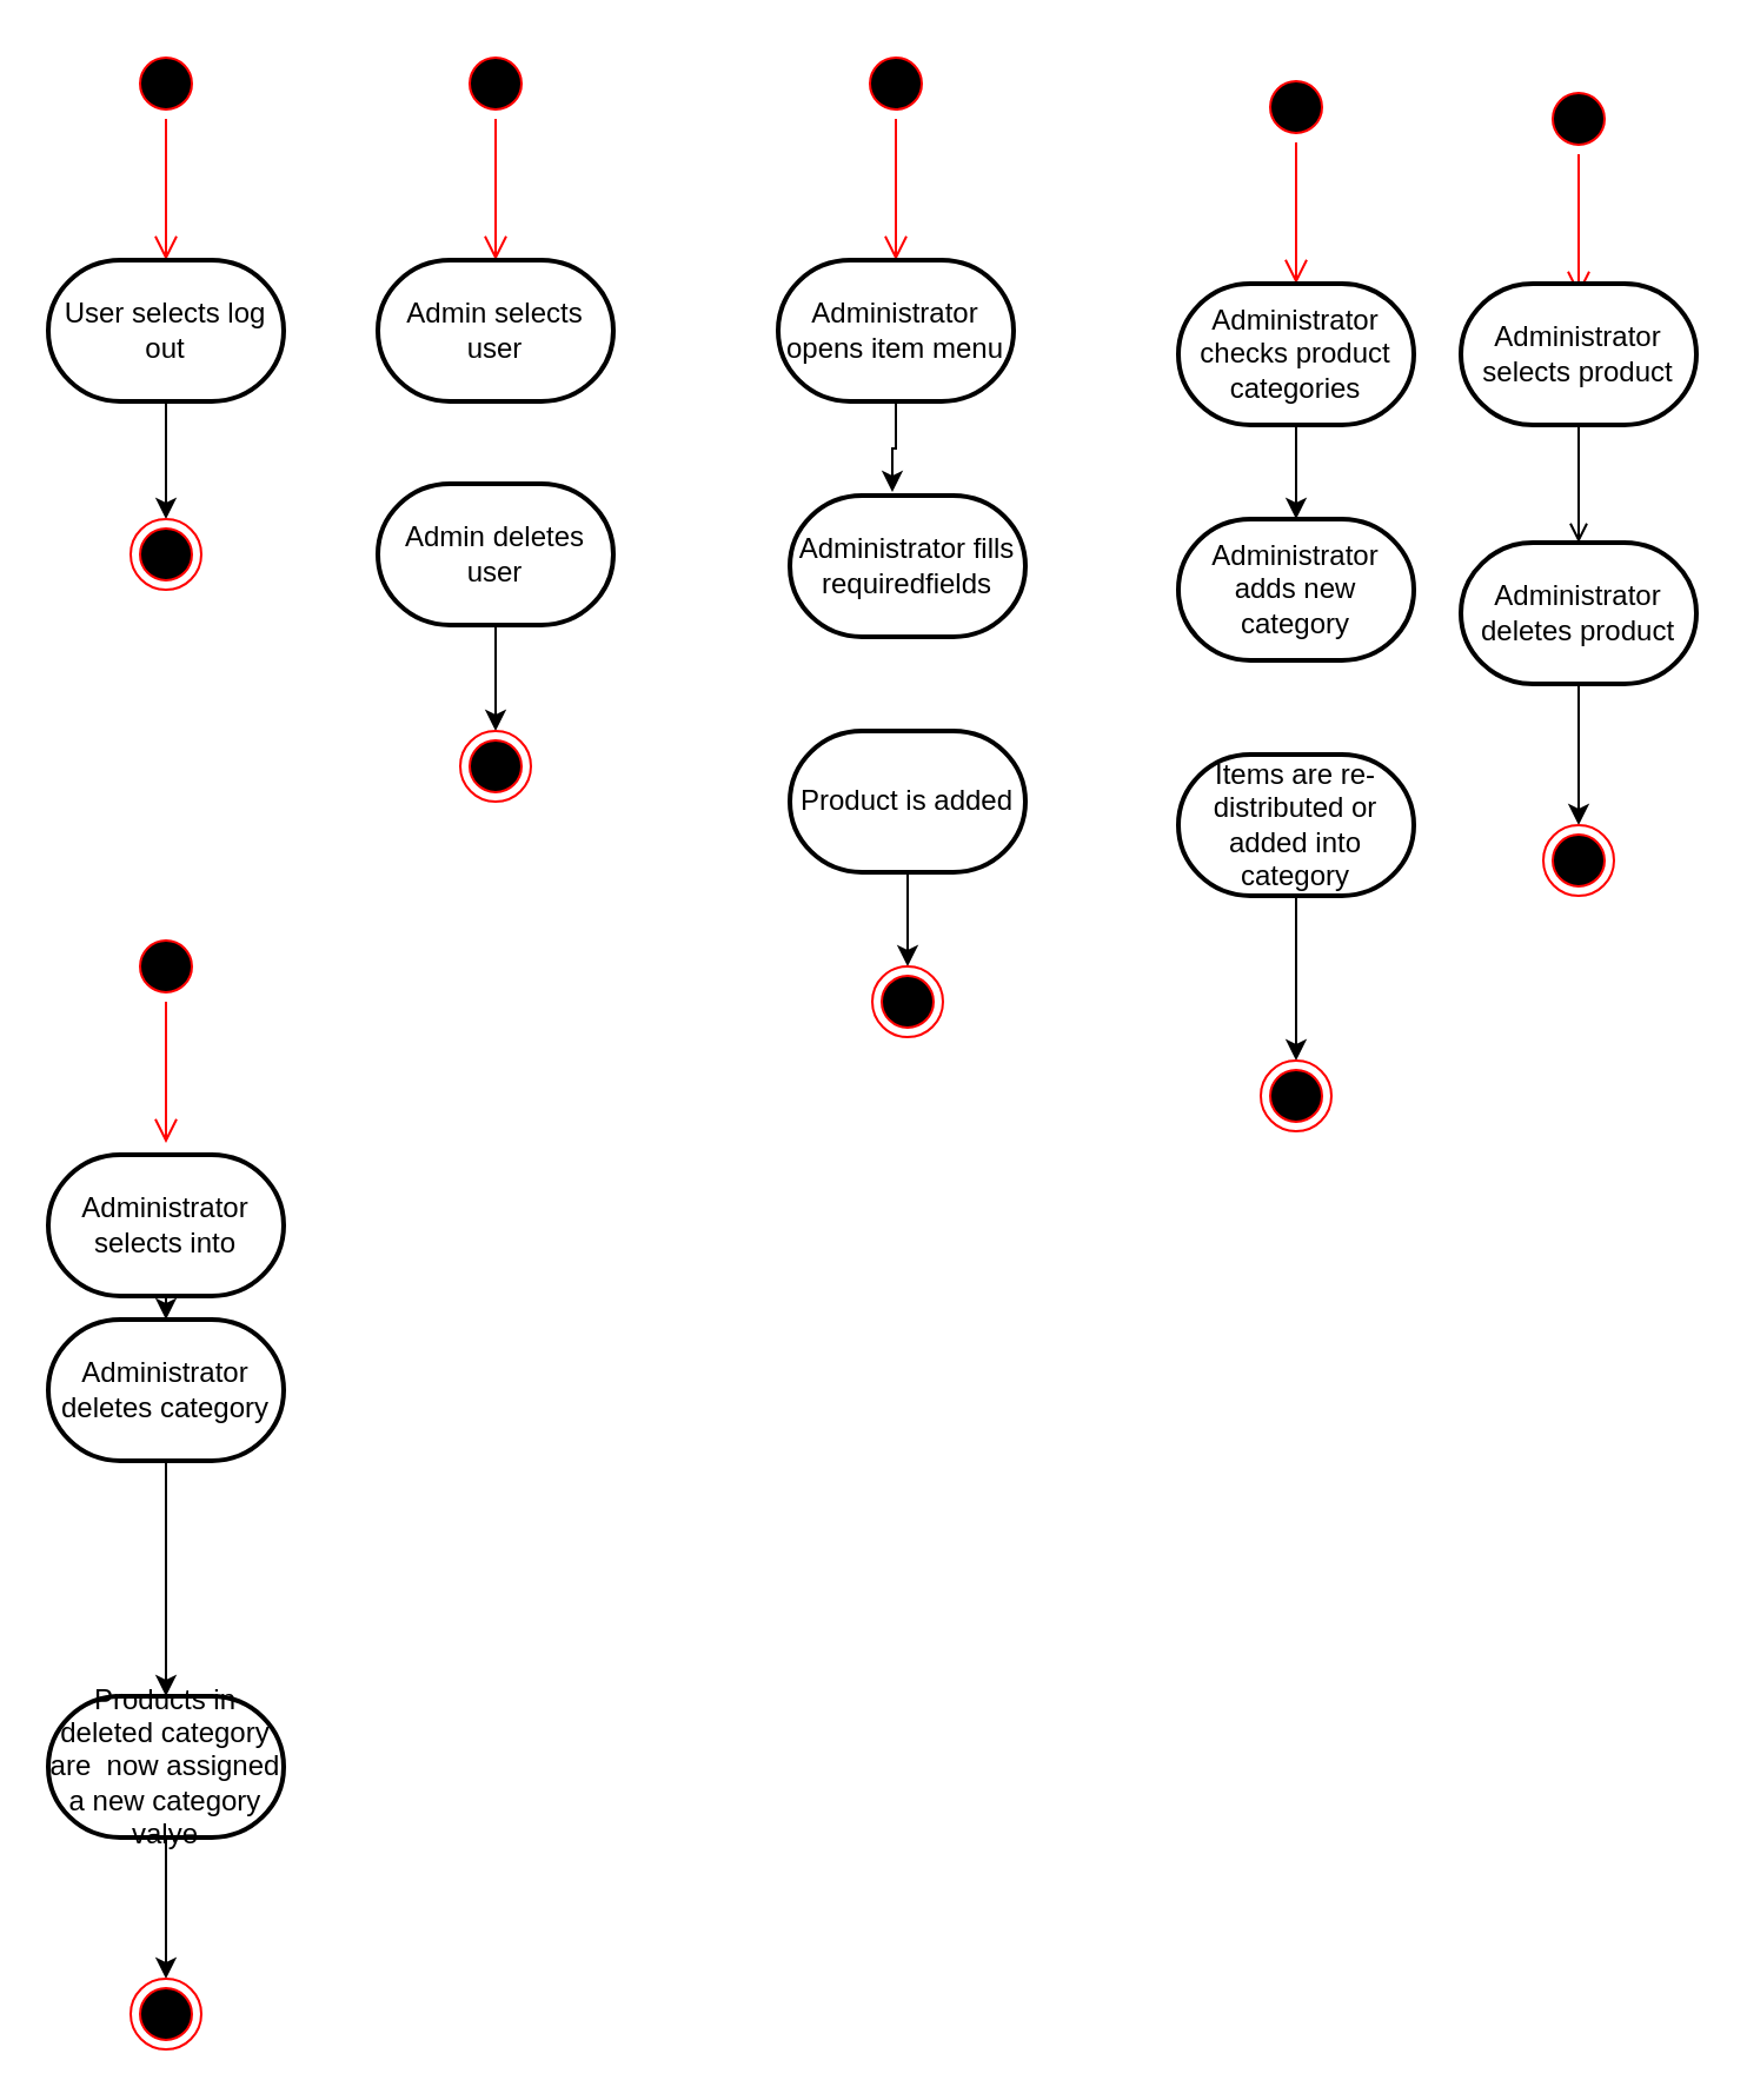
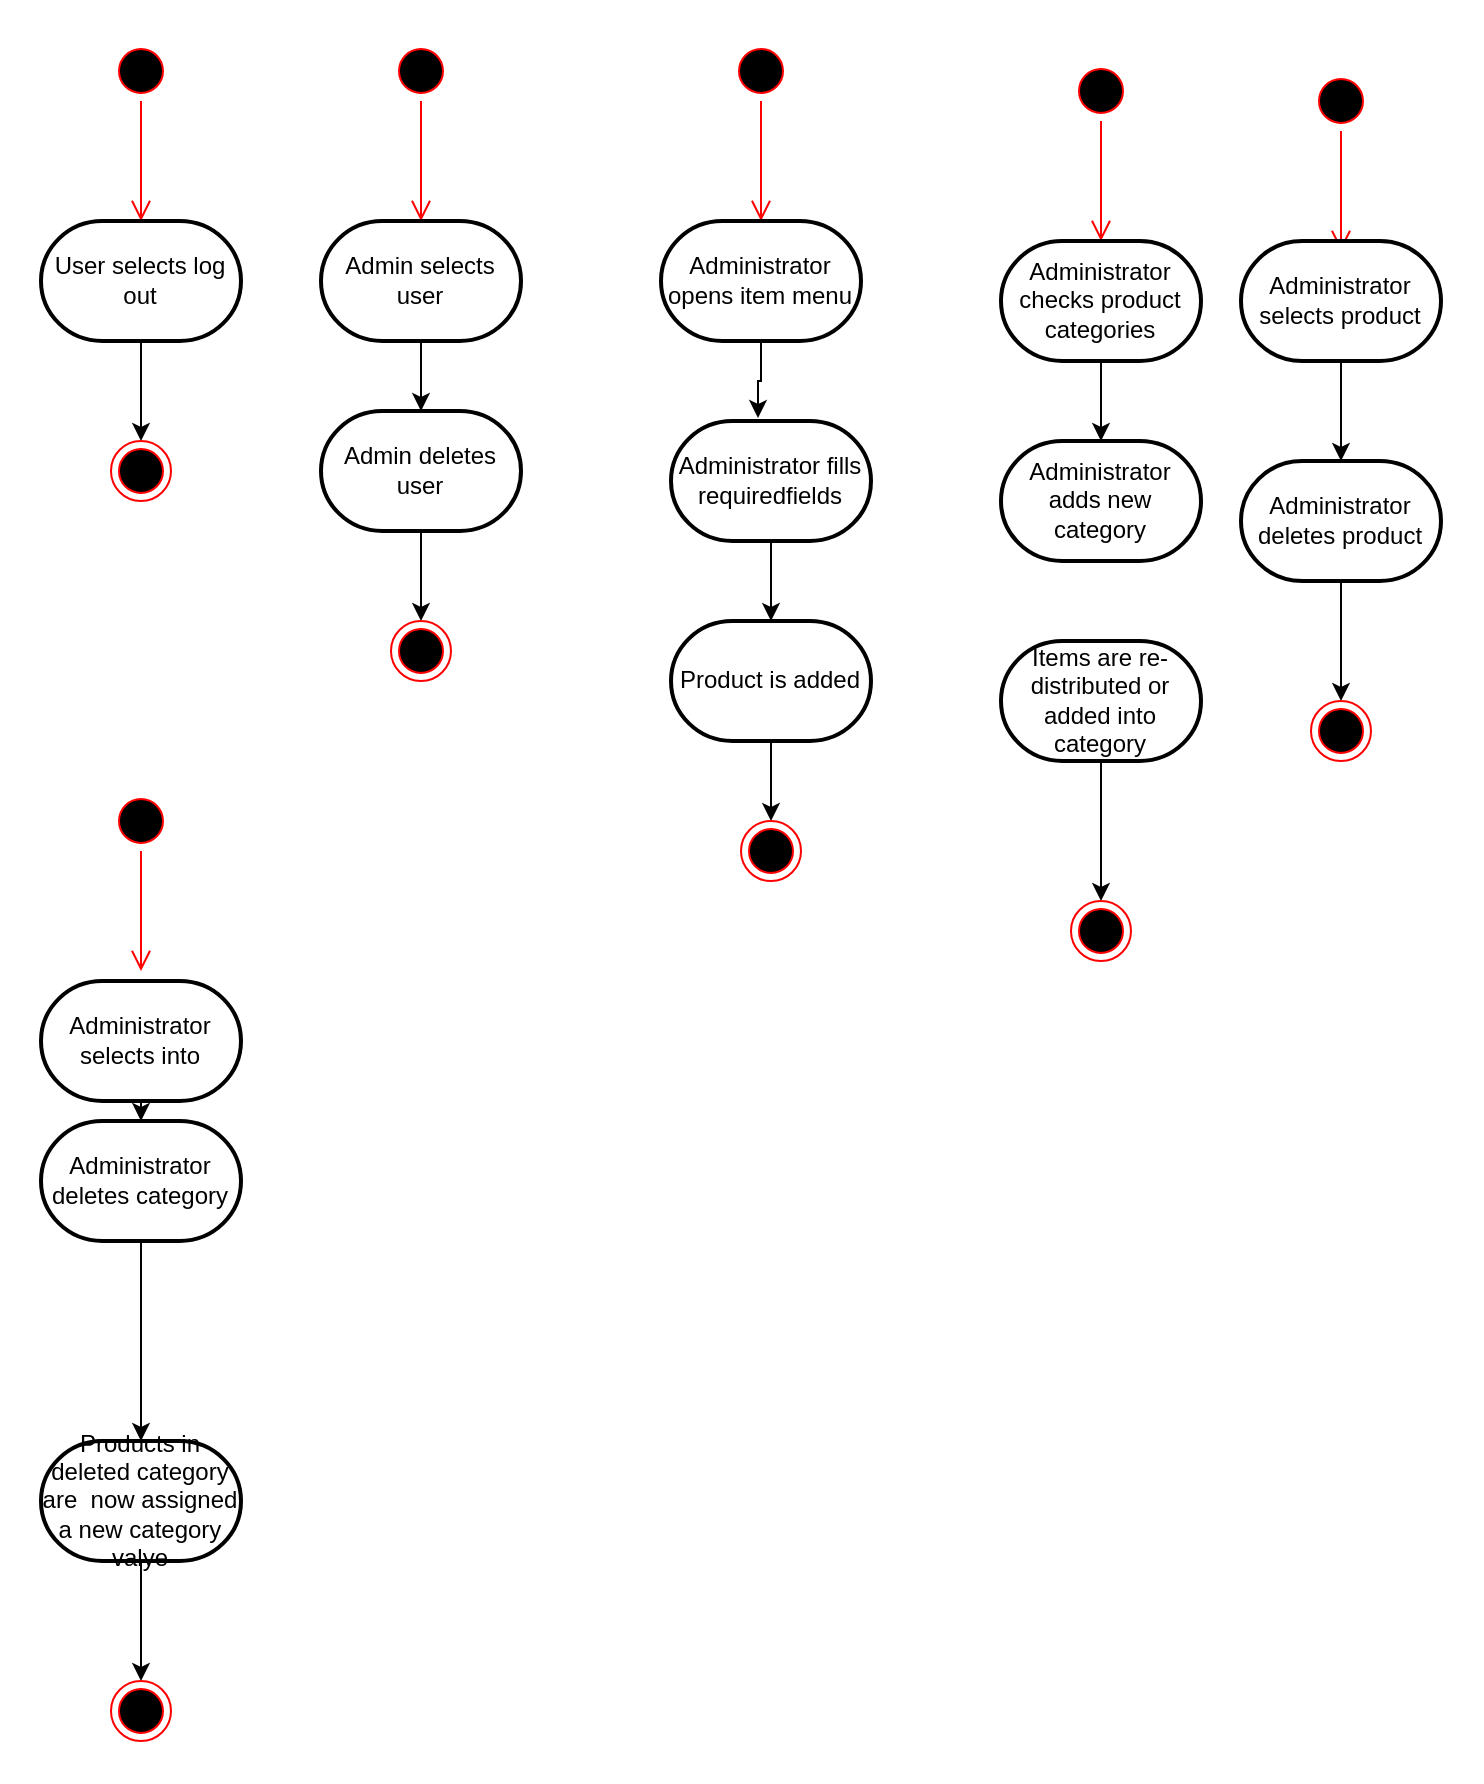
  <mxCell id="0" />
  <mxCell id="1" parent="0" />
  <mxCell id="2" value="" style="ellipse;html=1;shape=startState;fillColor=#000000;strokeColor=#ff0000;" vertex="1" parent="1"><mxGeometry x="55" y="20" width="30" height="30" as="geometry" /></mxCell>
  <mxCell id="3" value="" style="edgeStyle=orthogonalEdgeStyle;html=1;verticalAlign=bottom;endArrow=open;endSize=8;strokeColor=#ff0000;" edge="1" source="2" parent="1"><mxGeometry relative="1" as="geometry"><mxPoint x="70" y="110" as="targetPoint" /></mxGeometry></mxCell>
  <mxCell id="4" style="edgeStyle=orthogonalEdgeStyle;rounded=0;orthogonalLoop=1;jettySize=auto;html=1;" edge="1" parent="1" source="5" target="6"><mxGeometry relative="1" as="geometry" /></mxCell>
  <mxCell id="5" value="User selects log out" style="strokeWidth=2;html=1;shape=mxgraph.flowchart.terminator;whiteSpace=wrap;" vertex="1" parent="1"><mxGeometry x="20" y="110" width="100" height="60" as="geometry" /></mxCell>
  <mxCell id="6" value="" style="ellipse;html=1;shape=endState;fillColor=#000000;strokeColor=#ff0000;" vertex="1" parent="1"><mxGeometry x="55" y="220" width="30" height="30" as="geometry" /></mxCell>
  <mxCell id="7" value="" style="ellipse;html=1;shape=startState;fillColor=#000000;strokeColor=#ff0000;" vertex="1" parent="1"><mxGeometry x="195" y="20" width="30" height="30" as="geometry" /></mxCell>
  <mxCell id="8" value="" style="edgeStyle=orthogonalEdgeStyle;html=1;verticalAlign=bottom;endArrow=open;endSize=8;strokeColor=#ff0000;" edge="1" source="7" parent="1"><mxGeometry relative="1" as="geometry"><mxPoint x="210" y="110" as="targetPoint" /></mxGeometry></mxCell>
+ <mxCell id="9" style="edgeStyle=orthogonalEdgeStyle;rounded=0;orthogonalLoop=1;jettySize=auto;html=1;entryX=0.5;entryY=0;entryDx=0;entryDy=0;entryPerimeter=0;" edge="1" parent="1" source="10" target="12"><mxGeometry relative="1" as="geometry" /></mxCell>
  <mxCell id="10" value="Admin selects user" style="strokeWidth=2;html=1;shape=mxgraph.flowchart.terminator;whiteSpace=wrap;" vertex="1" parent="1"><mxGeometry x="160" y="110" width="100" height="60" as="geometry" /></mxCell>
  <mxCell id="11" style="edgeStyle=orthogonalEdgeStyle;rounded=0;orthogonalLoop=1;jettySize=auto;html=1;entryX=0.5;entryY=0;entryDx=0;entryDy=0;" edge="1" parent="1" source="12" target="13"><mxGeometry relative="1" as="geometry" /></mxCell>
  <mxCell id="12" value="Admin deletes user" style="strokeWidth=2;html=1;shape=mxgraph.flowchart.terminator;whiteSpace=wrap;" vertex="1" parent="1"><mxGeometry x="160" y="205" width="100" height="60" as="geometry" /></mxCell>
  <mxCell id="13" value="" style="ellipse;html=1;shape=endState;fillColor=#000000;strokeColor=#ff0000;" vertex="1" parent="1"><mxGeometry x="195" y="310" width="30" height="30" as="geometry" /></mxCell>
  <mxCell id="14" value="" style="ellipse;html=1;shape=startState;fillColor=#000000;strokeColor=#ff0000;" vertex="1" parent="1"><mxGeometry x="365" y="20" width="30" height="30" as="geometry" /></mxCell>
  <mxCell id="15" value="" style="edgeStyle=orthogonalEdgeStyle;html=1;verticalAlign=bottom;endArrow=open;endSize=8;strokeColor=#ff0000;" edge="1" source="14" parent="1"><mxGeometry relative="1" as="geometry"><mxPoint x="380" y="110" as="targetPoint" /></mxGeometry></mxCell>
  <mxCell id="16" style="edgeStyle=orthogonalEdgeStyle;rounded=0;orthogonalLoop=1;jettySize=auto;html=1;entryX=0.435;entryY=-0.025;entryDx=0;entryDy=0;entryPerimeter=0;" edge="1" parent="1" source="17" target="19"><mxGeometry relative="1" as="geometry" /></mxCell>
  <mxCell id="17" value="Administrator opens item menu" style="strokeWidth=2;html=1;shape=mxgraph.flowchart.terminator;whiteSpace=wrap;" vertex="1" parent="1"><mxGeometry x="330" y="110" width="100" height="60" as="geometry" /></mxCell>
+ <mxCell id="18" style="edgeStyle=orthogonalEdgeStyle;rounded=0;orthogonalLoop=1;jettySize=auto;html=1;entryX=0.5;entryY=0;entryDx=0;entryDy=0;entryPerimeter=0;" edge="1" parent="1" source="19" target="21"><mxGeometry relative="1" as="geometry" /></mxCell>
  <mxCell id="19" value="Administrator fills requiredfields" style="strokeWidth=2;html=1;shape=mxgraph.flowchart.terminator;whiteSpace=wrap;" vertex="1" parent="1"><mxGeometry x="335" y="210" width="100" height="60" as="geometry" /></mxCell>
  <mxCell id="20" style="edgeStyle=orthogonalEdgeStyle;rounded=0;orthogonalLoop=1;jettySize=auto;html=1;" edge="1" parent="1" source="21" target="22"><mxGeometry relative="1" as="geometry" /></mxCell>
  <mxCell id="21" value="Product is added" style="strokeWidth=2;html=1;shape=mxgraph.flowchart.terminator;whiteSpace=wrap;" vertex="1" parent="1"><mxGeometry x="335" y="310" width="100" height="60" as="geometry" /></mxCell>
  <mxCell id="22" value="" style="ellipse;html=1;shape=endState;fillColor=#000000;strokeColor=#ff0000;" vertex="1" parent="1"><mxGeometry x="370" y="410" width="30" height="30" as="geometry" /></mxCell>
  <mxCell id="23" value="" style="ellipse;html=1;shape=startState;fillColor=#000000;strokeColor=#ff0000;" vertex="1" parent="1"><mxGeometry x="535" y="30" width="30" height="30" as="geometry" /></mxCell>
  <mxCell id="24" value="" style="edgeStyle=orthogonalEdgeStyle;html=1;verticalAlign=bottom;endArrow=open;endSize=8;strokeColor=#ff0000;" edge="1" source="23" parent="1"><mxGeometry relative="1" as="geometry"><mxPoint x="550" y="120" as="targetPoint" /></mxGeometry></mxCell>
  <mxCell id="25" style="edgeStyle=orthogonalEdgeStyle;rounded=0;orthogonalLoop=1;jettySize=auto;html=1;entryX=0.5;entryY=0;entryDx=0;entryDy=0;entryPerimeter=0;" edge="1" parent="1" source="26" target="27"><mxGeometry relative="1" as="geometry" /></mxCell>
  <mxCell id="26" value="Administrator checks product categories" style="strokeWidth=2;html=1;shape=mxgraph.flowchart.terminator;whiteSpace=wrap;" vertex="1" parent="1"><mxGeometry x="500" y="120" width="100" height="60" as="geometry" /></mxCell>
  <mxCell id="27" value="Administrator adds new category" style="strokeWidth=2;html=1;shape=mxgraph.flowchart.terminator;whiteSpace=wrap;" vertex="1" parent="1"><mxGeometry x="500" y="220" width="100" height="60" as="geometry" /></mxCell>
  <mxCell id="28" style="edgeStyle=orthogonalEdgeStyle;rounded=0;orthogonalLoop=1;jettySize=auto;html=1;entryX=0.5;entryY=0;entryDx=0;entryDy=0;" edge="1" parent="1" source="29" target="30"><mxGeometry relative="1" as="geometry" /></mxCell>
  <mxCell id="29" value="Items are re-distributed or added into category" style="strokeWidth=2;html=1;shape=mxgraph.flowchart.terminator;whiteSpace=wrap;" vertex="1" parent="1"><mxGeometry x="500" y="320" width="100" height="60" as="geometry" /></mxCell>
  <mxCell id="30" value="" style="ellipse;html=1;shape=endState;fillColor=#000000;strokeColor=#ff0000;" vertex="1" parent="1"><mxGeometry x="535" y="450" width="30" height="30" as="geometry" /></mxCell>
  <mxCell id="31" value="" style="ellipse;html=1;shape=startState;fillColor=#000000;strokeColor=#ff0000;" vertex="1" parent="1"><mxGeometry x="655" y="35" width="30" height="30" as="geometry" /></mxCell>
  <mxCell id="32" value="" style="edgeStyle=orthogonalEdgeStyle;html=1;verticalAlign=bottom;endArrow=open;endSize=8;strokeColor=#ff0000;" edge="1" source="31" parent="1"><mxGeometry relative="1" as="geometry"><mxPoint x="670" y="125" as="targetPoint" /></mxGeometry></mxCell>
- <mxCell id="33" style="edgeStyle=orthogonalEdgeStyle;rounded=0;orthogonalLoop=1;jettySize=auto;html=1;entryX=0.5;entryY=0;entryDx=0;entryDy=0;entryPerimeter=0;endArrow=open;" edge="1" parent="1" source="34" target="36"><mxGeometry relative="1" as="geometry" /></mxCell>
+ <mxCell id="33" style="edgeStyle=orthogonalEdgeStyle;rounded=0;orthogonalLoop=1;jettySize=auto;html=1;entryX=0.5;entryY=0;entryDx=0;entryDy=0;entryPerimeter=0;" edge="1" parent="1" source="34" target="36"><mxGeometry relative="1" as="geometry" /></mxCell>
  <mxCell id="34" value="Administrator selects product" style="strokeWidth=2;html=1;shape=mxgraph.flowchart.terminator;whiteSpace=wrap;" vertex="1" parent="1"><mxGeometry x="620" y="120" width="100" height="60" as="geometry" /></mxCell>
  <mxCell id="35" style="edgeStyle=orthogonalEdgeStyle;rounded=0;orthogonalLoop=1;jettySize=auto;html=1;" edge="1" parent="1" source="36" target="37"><mxGeometry relative="1" as="geometry" /></mxCell>
  <mxCell id="36" value="Administrator deletes product" style="strokeWidth=2;html=1;shape=mxgraph.flowchart.terminator;whiteSpace=wrap;" vertex="1" parent="1"><mxGeometry x="620" y="230" width="100" height="60" as="geometry" /></mxCell>
  <mxCell id="37" value="" style="ellipse;html=1;shape=endState;fillColor=#000000;strokeColor=#ff0000;" vertex="1" parent="1"><mxGeometry x="655" y="350" width="30" height="30" as="geometry" /></mxCell>
  <mxCell id="38" value="" style="ellipse;html=1;shape=startState;fillColor=#000000;strokeColor=#ff0000;" vertex="1" parent="1"><mxGeometry x="55" y="395" width="30" height="30" as="geometry" /></mxCell>
  <mxCell id="39" value="" style="edgeStyle=orthogonalEdgeStyle;html=1;verticalAlign=bottom;endArrow=open;endSize=8;strokeColor=#ff0000;" edge="1" source="38" parent="1"><mxGeometry relative="1" as="geometry"><mxPoint x="70" y="485" as="targetPoint" /></mxGeometry></mxCell>
  <mxCell id="40" style="edgeStyle=orthogonalEdgeStyle;rounded=0;orthogonalLoop=1;jettySize=auto;html=1;entryX=0.5;entryY=0;entryDx=0;entryDy=0;entryPerimeter=0;" edge="1" parent="1" source="41" target="43"><mxGeometry relative="1" as="geometry" /></mxCell>
  <mxCell id="41" value="Administrator selects into" style="strokeWidth=2;html=1;shape=mxgraph.flowchart.terminator;whiteSpace=wrap;" vertex="1" parent="1"><mxGeometry x="20" y="490" width="100" height="60" as="geometry" /></mxCell>
  <mxCell id="42" style="edgeStyle=orthogonalEdgeStyle;rounded=0;orthogonalLoop=1;jettySize=auto;html=1;entryX=0.5;entryY=0;entryDx=0;entryDy=0;entryPerimeter=0;" edge="1" parent="1" source="43" target="45"><mxGeometry relative="1" as="geometry" /></mxCell>
  <mxCell id="43" value="Administrator deletes category" style="strokeWidth=2;html=1;shape=mxgraph.flowchart.terminator;whiteSpace=wrap;" vertex="1" parent="1"><mxGeometry x="20" y="560" width="100" height="60" as="geometry" /></mxCell>
  <mxCell id="44" style="edgeStyle=orthogonalEdgeStyle;rounded=0;orthogonalLoop=1;jettySize=auto;html=1;" edge="1" parent="1" source="45" target="46"><mxGeometry relative="1" as="geometry" /></mxCell>
  <mxCell id="45" value="Products in deleted category are&amp;nbsp; now assigned a new category valye" style="strokeWidth=2;html=1;shape=mxgraph.flowchart.terminator;whiteSpace=wrap;" vertex="1" parent="1"><mxGeometry x="20" y="720" width="100" height="60" as="geometry" /></mxCell>
  <mxCell id="46" value="" style="ellipse;html=1;shape=endState;fillColor=#000000;strokeColor=#ff0000;" vertex="1" parent="1"><mxGeometry x="55" y="840" width="30" height="30" as="geometry" /></mxCell>
